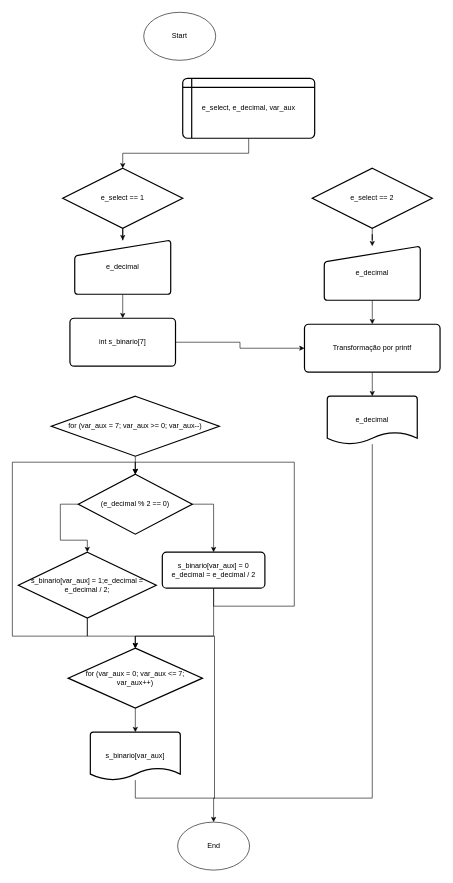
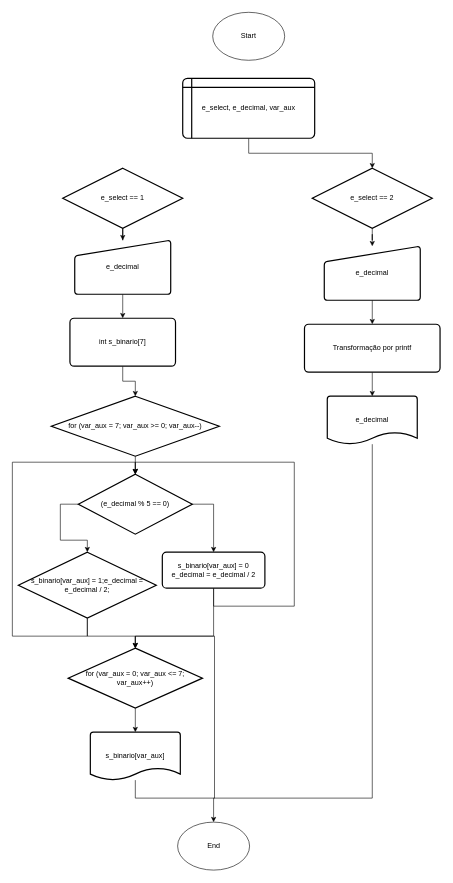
  <mxCell id="0" />
  <mxCell id="1" parent="0" />
- <mxCell id="2" value="Start" style="ellipse;whiteSpace=wrap;html=1;" vertex="1" parent="1"><mxGeometry x="239" y="20" width="120" height="80" as="geometry" /></mxCell>
- <mxCell id="3" style="edgeStyle=orthogonalEdgeStyle;rounded=0;orthogonalLoop=1;jettySize=auto;html=1;entryX=0.5;entryY=0;entryDx=0;entryDy=0;entryPerimeter=0;" edge="1" parent="1" source="5" target="7"><mxGeometry relative="1" as="geometry" /></mxCell>
+ <mxCell id="2" value="Start" style="ellipse;whiteSpace=wrap;html=1;" vertex="1" parent="1"><mxGeometry x="354" y="20" width="120" height="80" as="geometry" /></mxCell>
+ <mxCell id="4" style="edgeStyle=orthogonalEdgeStyle;rounded=0;orthogonalLoop=1;jettySize=auto;html=1;" edge="1" parent="1" source="5" target="9"><mxGeometry relative="1" as="geometry" /></mxCell>
  <mxCell id="5" value="e_select, e_decimal, var_aux" style="shape=internalStorage;whiteSpace=wrap;html=1;dx=15;dy=15;rounded=1;arcSize=8;strokeWidth=2;" vertex="1" parent="1"><mxGeometry x="304" y="130" width="220" height="100" as="geometry" /></mxCell>
  <mxCell id="6" value="" style="edgeStyle=orthogonalEdgeStyle;rounded=0;orthogonalLoop=1;jettySize=auto;html=1;" edge="1" parent="1" source="7" target="29"><mxGeometry relative="1" as="geometry" /></mxCell>
  <mxCell id="7" value="e_select == 1" style="strokeWidth=2;html=1;shape=mxgraph.flowchart.decision;whiteSpace=wrap;" vertex="1" parent="1"><mxGeometry x="104" y="280" width="200" height="100" as="geometry" /></mxCell>
  <mxCell id="8" value="" style="edgeStyle=orthogonalEdgeStyle;rounded=0;orthogonalLoop=1;jettySize=auto;html=1;" edge="1" parent="1" source="9" target="31"><mxGeometry relative="1" as="geometry" /></mxCell>
  <mxCell id="9" value="e_select == 2" style="strokeWidth=2;html=1;shape=mxgraph.flowchart.decision;whiteSpace=wrap;" vertex="1" parent="1"><mxGeometry x="520" y="280" width="200" height="100" as="geometry" /></mxCell>
- <mxCell id="10" value="" style="edgeStyle=orthogonalEdgeStyle;rounded=0;orthogonalLoop=1;jettySize=auto;html=1;" edge="1" parent="1" source="11" target="33"><mxGeometry relative="1" as="geometry" /></mxCell>
+ <mxCell id="10" value="" style="edgeStyle=orthogonalEdgeStyle;rounded=0;orthogonalLoop=1;jettySize=auto;html=1;" edge="1" parent="1" source="11" target="13"><mxGeometry relative="1" as="geometry" /></mxCell>
  <mxCell id="11" value="int s_binario[7]" style="rounded=1;whiteSpace=wrap;html=1;absoluteArcSize=1;arcSize=14;strokeWidth=2;" vertex="1" parent="1"><mxGeometry x="116" y="530" width="176" height="80" as="geometry" /></mxCell>
  <mxCell id="12" value="" style="edgeStyle=orthogonalEdgeStyle;rounded=0;orthogonalLoop=1;jettySize=auto;html=1;exitX=0.5;exitY=1;exitDx=0;exitDy=0;exitPerimeter=0;" edge="1" parent="1" source="13" target="16"><mxGeometry relative="1" as="geometry"><Array as="points"><mxPoint x="225" y="770" /><mxPoint x="225" y="770" /></Array></mxGeometry></mxCell>
  <mxCell id="13" value="for (var_aux = 7; var_aux &amp;gt;= 0; var_aux--)" style="strokeWidth=2;html=1;shape=mxgraph.flowchart.decision;whiteSpace=wrap;" vertex="1" parent="1"><mxGeometry x="85" y="660" width="280" height="100" as="geometry" /></mxCell>
  <mxCell id="14" style="edgeStyle=orthogonalEdgeStyle;rounded=0;orthogonalLoop=1;jettySize=auto;html=1;exitX=1;exitY=0.5;exitDx=0;exitDy=0;exitPerimeter=0;entryX=0.5;entryY=0;entryDx=0;entryDy=0;" edge="1" parent="1" source="16" target="19"><mxGeometry relative="1" as="geometry" /></mxCell>
  <mxCell id="15" style="edgeStyle=orthogonalEdgeStyle;rounded=0;orthogonalLoop=1;jettySize=auto;html=1;exitX=0;exitY=0.5;exitDx=0;exitDy=0;exitPerimeter=0;entryX=0.5;entryY=0;entryDx=0;entryDy=0;entryPerimeter=0;" edge="1" parent="1" source="16" target="22"><mxGeometry relative="1" as="geometry"><Array as="points"><mxPoint x="100" y="840" /><mxPoint x="100" y="900" /><mxPoint x="145" y="900" /></Array></mxGeometry></mxCell>
- <mxCell id="16" value="(e_decimal % 2 == 0)" style="strokeWidth=2;html=1;shape=mxgraph.flowchart.decision;whiteSpace=wrap;" vertex="1" parent="1"><mxGeometry x="130" y="790" width="190" height="100" as="geometry" /></mxCell>
+ <mxCell id="16" value="(e_decimal % 5 == 0)" style="strokeWidth=2;html=1;shape=mxgraph.flowchart.decision;whiteSpace=wrap;" vertex="1" parent="1"><mxGeometry x="130" y="790" width="190" height="100" as="geometry" /></mxCell>
  <mxCell id="17" style="edgeStyle=orthogonalEdgeStyle;rounded=0;orthogonalLoop=1;jettySize=auto;html=1;entryX=0.5;entryY=0;entryDx=0;entryDy=0;entryPerimeter=0;exitX=0.5;exitY=1;exitDx=0;exitDy=0;" edge="1" parent="1" source="19" target="16"><mxGeometry relative="1" as="geometry"><Array as="points"><mxPoint x="356" y="1010" /><mxPoint x="490" y="1010" /><mxPoint x="490" y="770" /><mxPoint x="225" y="770" /></Array></mxGeometry></mxCell>
  <mxCell id="18" style="edgeStyle=orthogonalEdgeStyle;rounded=0;orthogonalLoop=1;jettySize=auto;html=1;entryX=0.5;entryY=0;entryDx=0;entryDy=0;entryPerimeter=0;endArrow=open;" edge="1" parent="1" source="19" target="24"><mxGeometry relative="1" as="geometry"><Array as="points"><mxPoint x="356" y="1060" /><mxPoint x="225" y="1060" /></Array></mxGeometry></mxCell>
  <mxCell id="19" value="s_binario[var_aux] = 0 e_decimal = e_decimal / 2" style="rounded=1;whiteSpace=wrap;html=1;absoluteArcSize=1;arcSize=14;strokeWidth=2;" vertex="1" parent="1"><mxGeometry x="270" y="920" width="171" height="60" as="geometry" /></mxCell>
  <mxCell id="20" style="edgeStyle=orthogonalEdgeStyle;rounded=0;orthogonalLoop=1;jettySize=auto;html=1;entryX=0.5;entryY=0;entryDx=0;entryDy=0;entryPerimeter=0;exitX=0.5;exitY=1;exitDx=0;exitDy=0;exitPerimeter=0;" edge="1" parent="1" source="22" target="16"><mxGeometry relative="1" as="geometry"><Array as="points"><mxPoint x="145" y="1060" /><mxPoint x="20" y="1060" /><mxPoint x="20" y="770" /><mxPoint x="225" y="770" /></Array></mxGeometry></mxCell>
  <mxCell id="21" style="edgeStyle=orthogonalEdgeStyle;rounded=0;orthogonalLoop=1;jettySize=auto;html=1;exitX=0.5;exitY=1;exitDx=0;exitDy=0;exitPerimeter=0;entryX=0.5;entryY=0;entryDx=0;entryDy=0;entryPerimeter=0;" edge="1" parent="1" source="22" target="24"><mxGeometry relative="1" as="geometry"><Array as="points"><mxPoint x="145" y="1060" /><mxPoint x="225" y="1060" /></Array></mxGeometry></mxCell>
  <mxCell id="22" value="s_binario[var_aux] = 1;e_decimal = e_decimal / 2;" style="strokeWidth=2;html=1;shape=mxgraph.flowchart.decision;whiteSpace=wrap;" vertex="1" parent="1"><mxGeometry x="30" y="920" width="230" height="110" as="geometry" /></mxCell>
  <mxCell id="23" value="" style="edgeStyle=orthogonalEdgeStyle;rounded=0;orthogonalLoop=1;jettySize=auto;html=1;" edge="1" parent="1" source="24" target="26"><mxGeometry relative="1" as="geometry" /></mxCell>
  <mxCell id="24" value="for (var_aux = 0; var_aux &amp;lt;= 7; var_aux++)" style="strokeWidth=2;html=1;shape=mxgraph.flowchart.decision;whiteSpace=wrap;" vertex="1" parent="1"><mxGeometry x="113" y="1080" width="224" height="100" as="geometry" /></mxCell>
  <mxCell id="25" style="edgeStyle=orthogonalEdgeStyle;rounded=0;orthogonalLoop=1;jettySize=auto;html=1;entryX=0.5;entryY=0;entryDx=0;entryDy=0;entryPerimeter=0;" edge="1" parent="1" source="26" target="24"><mxGeometry relative="1" as="geometry"><Array as="points"><mxPoint x="225" y="1330" /><mxPoint x="357" y="1330" /><mxPoint x="357" y="1060" /><mxPoint x="225" y="1060" /></Array></mxGeometry></mxCell>
  <mxCell id="26" value="s_binario[var_aux]" style="strokeWidth=2;html=1;shape=mxgraph.flowchart.document2;whiteSpace=wrap;size=0.25;" vertex="1" parent="1"><mxGeometry x="150" y="1220" width="150" height="80" as="geometry" /></mxCell>
  <mxCell id="27" value="End" style="ellipse;whiteSpace=wrap;html=1;" vertex="1" parent="1"><mxGeometry x="295.5" y="1370" width="120" height="80" as="geometry" /></mxCell>
  <mxCell id="28" value="" style="edgeStyle=orthogonalEdgeStyle;rounded=0;orthogonalLoop=1;jettySize=auto;html=1;" edge="1" parent="1" source="29" target="11"><mxGeometry relative="1" as="geometry" /></mxCell>
  <mxCell id="29" value="e_decimal" style="html=1;strokeWidth=2;shape=manualInput;whiteSpace=wrap;rounded=1;size=26;arcSize=11;" vertex="1" parent="1"><mxGeometry x="124" y="400" width="160" height="90" as="geometry" /></mxCell>
  <mxCell id="30" value="" style="edgeStyle=orthogonalEdgeStyle;rounded=0;orthogonalLoop=1;jettySize=auto;html=1;" edge="1" parent="1" source="31" target="33"><mxGeometry relative="1" as="geometry" /></mxCell>
  <mxCell id="31" value="e_decimal" style="html=1;strokeWidth=2;shape=manualInput;whiteSpace=wrap;rounded=1;size=26;arcSize=11;" vertex="1" parent="1"><mxGeometry x="540" y="410" width="160" height="90" as="geometry" /></mxCell>
  <mxCell id="32" value="" style="edgeStyle=orthogonalEdgeStyle;rounded=0;orthogonalLoop=1;jettySize=auto;html=1;" edge="1" parent="1" source="33" target="35"><mxGeometry relative="1" as="geometry" /></mxCell>
  <mxCell id="33" value="Transformação por printf" style="rounded=1;whiteSpace=wrap;html=1;absoluteArcSize=1;arcSize=14;strokeWidth=2;" vertex="1" parent="1"><mxGeometry x="507" y="540" width="226" height="80" as="geometry" /></mxCell>
  <mxCell id="34" style="edgeStyle=orthogonalEdgeStyle;rounded=0;orthogonalLoop=1;jettySize=auto;html=1;entryX=0.5;entryY=0;entryDx=0;entryDy=0;" edge="1" parent="1" source="35" target="27"><mxGeometry relative="1" as="geometry"><Array as="points"><mxPoint x="620" y="1330" /><mxPoint x="356" y="1330" /></Array></mxGeometry></mxCell>
  <mxCell id="35" value="e_decimal" style="strokeWidth=2;html=1;shape=mxgraph.flowchart.document2;whiteSpace=wrap;size=0.25;" vertex="1" parent="1"><mxGeometry x="545" y="660" width="150" height="80" as="geometry" /></mxCell>
